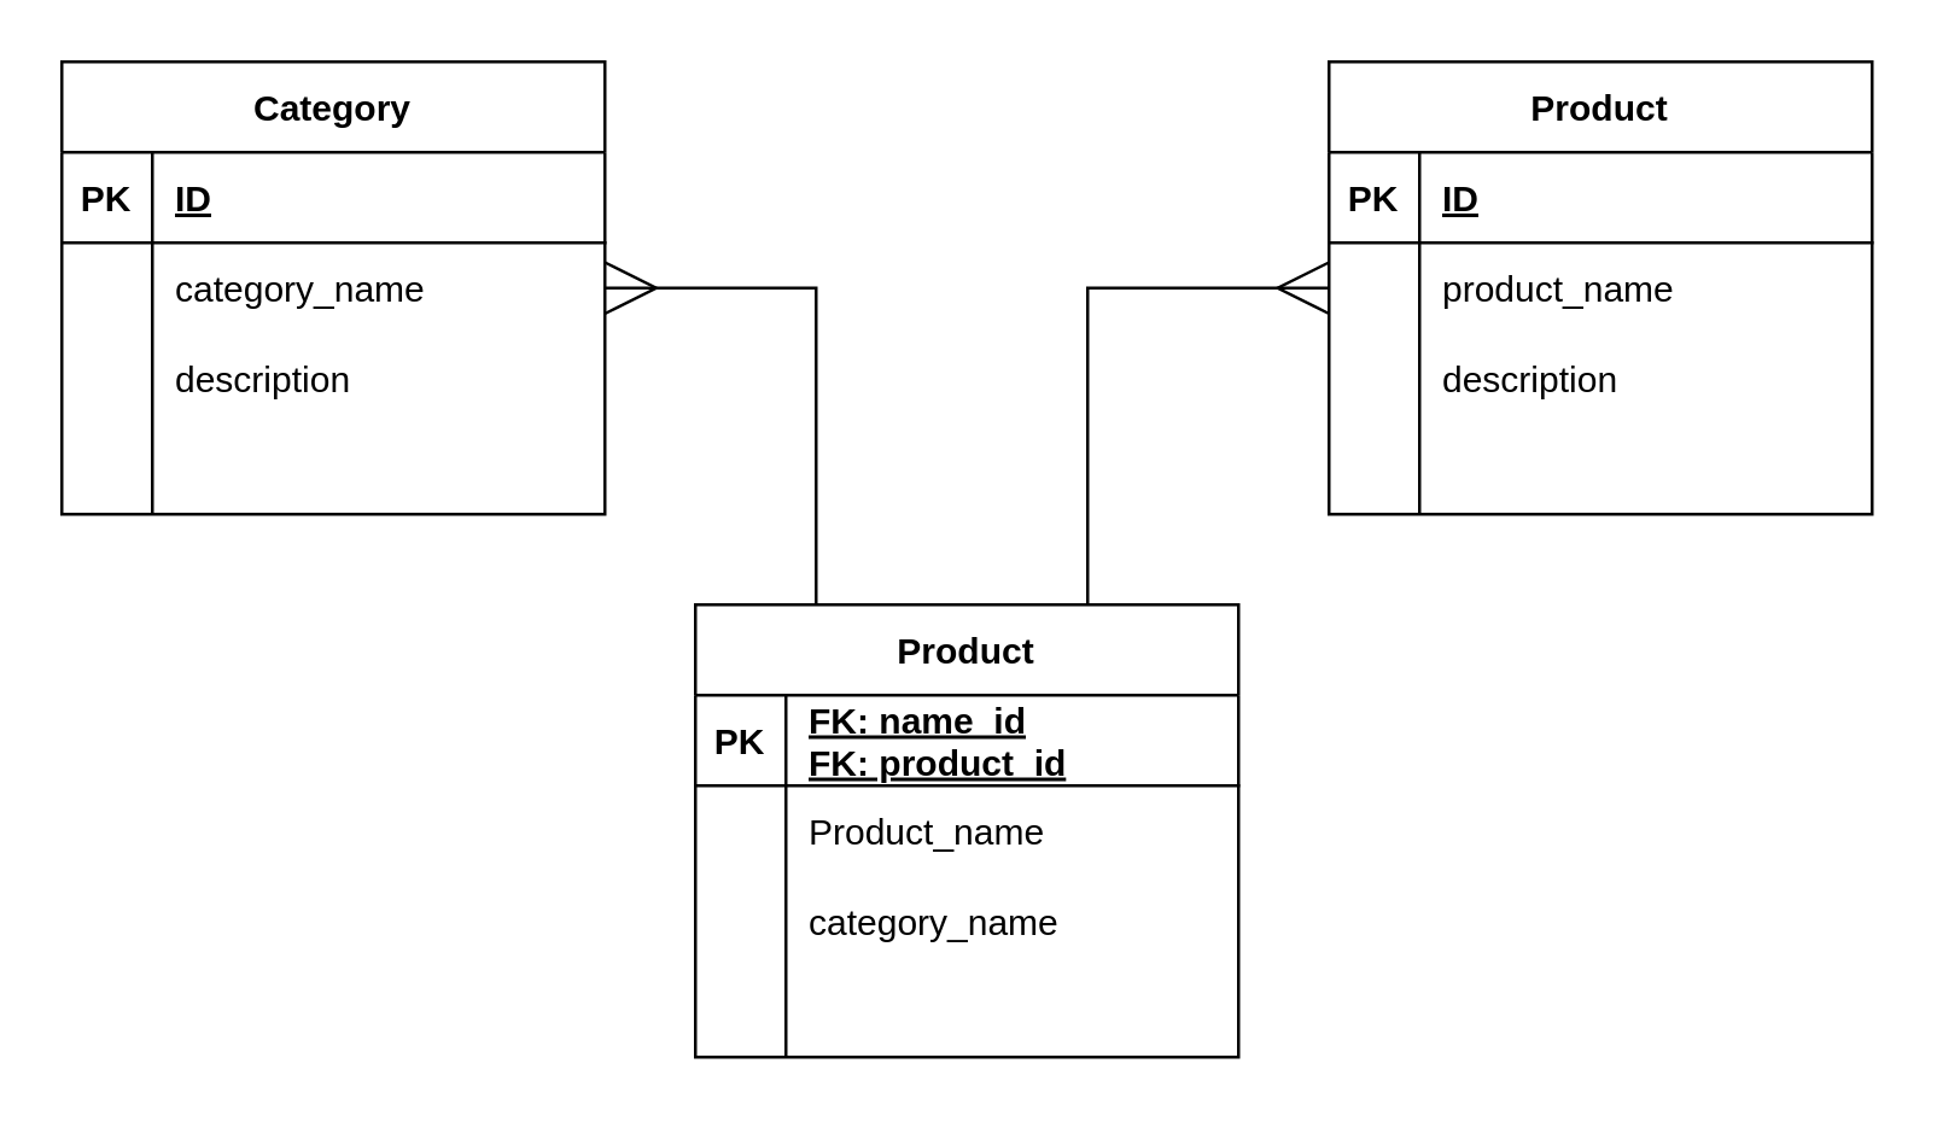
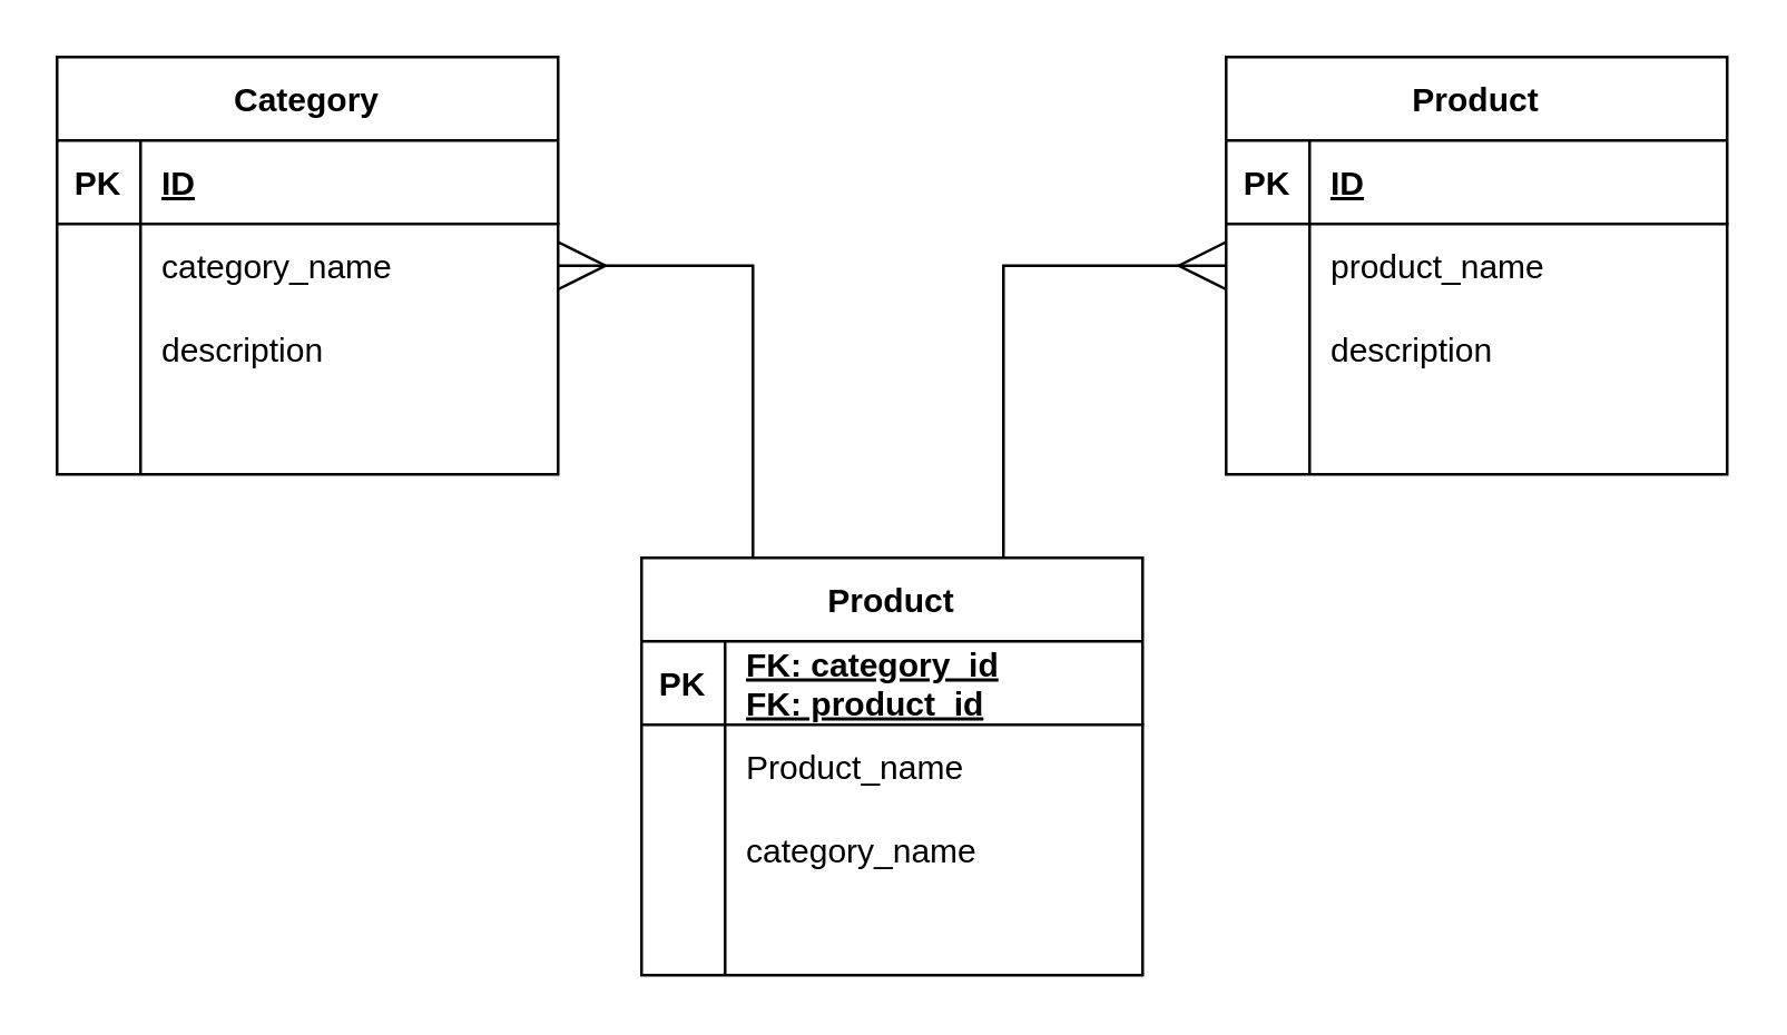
  <mxCell id="0" />
  <mxCell id="1" parent="0" />
  <mxCell id="2" value="Category" style="shape=table;startSize=30;container=1;collapsible=1;childLayout=tableLayout;fixedRows=1;rowLines=0;fontStyle=1;align=center;resizeLast=1;" vertex="1" parent="1"><mxGeometry x="20" y="20" width="180" height="150" as="geometry" /></mxCell>
  <mxCell id="3" value="" style="shape=tableRow;horizontal=0;startSize=0;swimlaneHead=0;swimlaneBody=0;fillColor=none;collapsible=0;dropTarget=0;points=[[0,0.5],[1,0.5]];portConstraint=eastwest;top=0;left=0;right=0;bottom=1;" vertex="1" parent="2"><mxGeometry y="30" width="180" height="30" as="geometry" /></mxCell>
  <mxCell id="4" value="PK" style="shape=partialRectangle;connectable=0;fillColor=none;top=0;left=0;bottom=0;right=0;fontStyle=1;overflow=hidden;" vertex="1" parent="3"><mxGeometry width="30" height="30" as="geometry"><mxRectangle width="30" height="30" as="alternateBounds" /></mxGeometry></mxCell>
  <mxCell id="5" value="ID" style="shape=partialRectangle;connectable=0;fillColor=none;top=0;left=0;bottom=0;right=0;align=left;spacingLeft=6;fontStyle=5;overflow=hidden;" vertex="1" parent="3"><mxGeometry x="30" width="150" height="30" as="geometry"><mxRectangle width="150" height="30" as="alternateBounds" /></mxGeometry></mxCell>
  <mxCell id="6" value="" style="shape=tableRow;horizontal=0;startSize=0;swimlaneHead=0;swimlaneBody=0;fillColor=none;collapsible=0;dropTarget=0;points=[[0,0.5],[1,0.5]];portConstraint=eastwest;top=0;left=0;right=0;bottom=0;" vertex="1" parent="2"><mxGeometry y="60" width="180" height="30" as="geometry" /></mxCell>
  <mxCell id="7" value="" style="shape=partialRectangle;connectable=0;fillColor=none;top=0;left=0;bottom=0;right=0;editable=1;overflow=hidden;" vertex="1" parent="6"><mxGeometry width="30" height="30" as="geometry"><mxRectangle width="30" height="30" as="alternateBounds" /></mxGeometry></mxCell>
  <mxCell id="8" value="category_name" style="shape=partialRectangle;connectable=0;fillColor=none;top=0;left=0;bottom=0;right=0;align=left;spacingLeft=6;overflow=hidden;" vertex="1" parent="6"><mxGeometry x="30" width="150" height="30" as="geometry"><mxRectangle width="150" height="30" as="alternateBounds" /></mxGeometry></mxCell>
  <mxCell id="9" value="" style="shape=tableRow;horizontal=0;startSize=0;swimlaneHead=0;swimlaneBody=0;fillColor=none;collapsible=0;dropTarget=0;points=[[0,0.5],[1,0.5]];portConstraint=eastwest;top=0;left=0;right=0;bottom=0;" vertex="1" parent="2"><mxGeometry y="90" width="180" height="30" as="geometry" /></mxCell>
  <mxCell id="10" value="" style="shape=partialRectangle;connectable=0;fillColor=none;top=0;left=0;bottom=0;right=0;editable=1;overflow=hidden;" vertex="1" parent="9"><mxGeometry width="30" height="30" as="geometry"><mxRectangle width="30" height="30" as="alternateBounds" /></mxGeometry></mxCell>
  <mxCell id="11" value="description" style="shape=partialRectangle;connectable=0;fillColor=none;top=0;left=0;bottom=0;right=0;align=left;spacingLeft=6;overflow=hidden;" vertex="1" parent="9"><mxGeometry x="30" width="150" height="30" as="geometry"><mxRectangle width="150" height="30" as="alternateBounds" /></mxGeometry></mxCell>
  <mxCell id="12" value="" style="shape=tableRow;horizontal=0;startSize=0;swimlaneHead=0;swimlaneBody=0;fillColor=none;collapsible=0;dropTarget=0;points=[[0,0.5],[1,0.5]];portConstraint=eastwest;top=0;left=0;right=0;bottom=0;" vertex="1" parent="2"><mxGeometry y="120" width="180" height="30" as="geometry" /></mxCell>
  <mxCell id="13" value="" style="shape=partialRectangle;connectable=0;fillColor=none;top=0;left=0;bottom=0;right=0;editable=1;overflow=hidden;" vertex="1" parent="12"><mxGeometry width="30" height="30" as="geometry"><mxRectangle width="30" height="30" as="alternateBounds" /></mxGeometry></mxCell>
  <mxCell id="14" value="" style="shape=partialRectangle;connectable=0;fillColor=none;top=0;left=0;bottom=0;right=0;align=left;spacingLeft=6;overflow=hidden;" vertex="1" parent="12"><mxGeometry x="30" width="150" height="30" as="geometry"><mxRectangle width="150" height="30" as="alternateBounds" /></mxGeometry></mxCell>
  <mxCell id="15" value="Product" style="shape=table;startSize=30;container=1;collapsible=1;childLayout=tableLayout;fixedRows=1;rowLines=0;fontStyle=1;align=center;resizeLast=1;" vertex="1" parent="1"><mxGeometry x="440" y="20" width="180" height="150" as="geometry" /></mxCell>
  <mxCell id="16" value="" style="shape=tableRow;horizontal=0;startSize=0;swimlaneHead=0;swimlaneBody=0;fillColor=none;collapsible=0;dropTarget=0;points=[[0,0.5],[1,0.5]];portConstraint=eastwest;top=0;left=0;right=0;bottom=1;" vertex="1" parent="15"><mxGeometry y="30" width="180" height="30" as="geometry" /></mxCell>
  <mxCell id="17" value="PK" style="shape=partialRectangle;connectable=0;fillColor=none;top=0;left=0;bottom=0;right=0;fontStyle=1;overflow=hidden;" vertex="1" parent="16"><mxGeometry width="30" height="30" as="geometry"><mxRectangle width="30" height="30" as="alternateBounds" /></mxGeometry></mxCell>
  <mxCell id="18" value="ID" style="shape=partialRectangle;connectable=0;fillColor=none;top=0;left=0;bottom=0;right=0;align=left;spacingLeft=6;fontStyle=5;overflow=hidden;" vertex="1" parent="16"><mxGeometry x="30" width="150" height="30" as="geometry"><mxRectangle width="150" height="30" as="alternateBounds" /></mxGeometry></mxCell>
  <mxCell id="19" value="" style="shape=tableRow;horizontal=0;startSize=0;swimlaneHead=0;swimlaneBody=0;fillColor=none;collapsible=0;dropTarget=0;points=[[0,0.5],[1,0.5]];portConstraint=eastwest;top=0;left=0;right=0;bottom=0;" vertex="1" parent="15"><mxGeometry y="60" width="180" height="30" as="geometry" /></mxCell>
  <mxCell id="20" value="" style="shape=partialRectangle;connectable=0;fillColor=none;top=0;left=0;bottom=0;right=0;editable=1;overflow=hidden;" vertex="1" parent="19"><mxGeometry width="30" height="30" as="geometry"><mxRectangle width="30" height="30" as="alternateBounds" /></mxGeometry></mxCell>
  <mxCell id="21" value="product_name" style="shape=partialRectangle;connectable=0;fillColor=none;top=0;left=0;bottom=0;right=0;align=left;spacingLeft=6;overflow=hidden;" vertex="1" parent="19"><mxGeometry x="30" width="150" height="30" as="geometry"><mxRectangle width="150" height="30" as="alternateBounds" /></mxGeometry></mxCell>
  <mxCell id="22" value="" style="shape=tableRow;horizontal=0;startSize=0;swimlaneHead=0;swimlaneBody=0;fillColor=none;collapsible=0;dropTarget=0;points=[[0,0.5],[1,0.5]];portConstraint=eastwest;top=0;left=0;right=0;bottom=0;" vertex="1" parent="15"><mxGeometry y="90" width="180" height="30" as="geometry" /></mxCell>
  <mxCell id="23" value="" style="shape=partialRectangle;connectable=0;fillColor=none;top=0;left=0;bottom=0;right=0;editable=1;overflow=hidden;" vertex="1" parent="22"><mxGeometry width="30" height="30" as="geometry"><mxRectangle width="30" height="30" as="alternateBounds" /></mxGeometry></mxCell>
  <mxCell id="24" value="description" style="shape=partialRectangle;connectable=0;fillColor=none;top=0;left=0;bottom=0;right=0;align=left;spacingLeft=6;overflow=hidden;" vertex="1" parent="22"><mxGeometry x="30" width="150" height="30" as="geometry"><mxRectangle width="150" height="30" as="alternateBounds" /></mxGeometry></mxCell>
  <mxCell id="25" value="" style="shape=tableRow;horizontal=0;startSize=0;swimlaneHead=0;swimlaneBody=0;fillColor=none;collapsible=0;dropTarget=0;points=[[0,0.5],[1,0.5]];portConstraint=eastwest;top=0;left=0;right=0;bottom=0;" vertex="1" parent="15"><mxGeometry y="120" width="180" height="30" as="geometry" /></mxCell>
  <mxCell id="26" value="" style="shape=partialRectangle;connectable=0;fillColor=none;top=0;left=0;bottom=0;right=0;editable=1;overflow=hidden;" vertex="1" parent="25"><mxGeometry width="30" height="30" as="geometry"><mxRectangle width="30" height="30" as="alternateBounds" /></mxGeometry></mxCell>
  <mxCell id="27" value="" style="shape=partialRectangle;connectable=0;fillColor=none;top=0;left=0;bottom=0;right=0;align=left;spacingLeft=6;overflow=hidden;" vertex="1" parent="25"><mxGeometry x="30" width="150" height="30" as="geometry"><mxRectangle width="150" height="30" as="alternateBounds" /></mxGeometry></mxCell>
  <mxCell id="28" style="edgeStyle=orthogonalEdgeStyle;rounded=0;orthogonalLoop=1;jettySize=auto;html=1;entryX=0;entryY=0.5;entryDx=0;entryDy=0;endArrow=ERmany;endFill=0;endSize=15;" edge="1" parent="1" source="30" target="19"><mxGeometry relative="1" as="geometry"><Array as="points"><mxPoint x="360" y="95" /></Array></mxGeometry></mxCell>
  <mxCell id="29" style="edgeStyle=orthogonalEdgeStyle;rounded=0;orthogonalLoop=1;jettySize=auto;html=1;endArrow=ERmany;endFill=0;endSize=15;" edge="1" parent="1" source="30" target="6"><mxGeometry relative="1" as="geometry"><Array as="points"><mxPoint x="270" y="95" /></Array></mxGeometry></mxCell>
  <mxCell id="30" value="Product" style="shape=table;startSize=30;container=1;collapsible=1;childLayout=tableLayout;fixedRows=1;rowLines=0;fontStyle=1;align=center;resizeLast=1;" vertex="1" parent="1"><mxGeometry x="230" y="200" width="180" height="150" as="geometry" /></mxCell>
  <mxCell id="31" value="" style="shape=tableRow;horizontal=0;startSize=0;swimlaneHead=0;swimlaneBody=0;fillColor=none;collapsible=0;dropTarget=0;points=[[0,0.5],[1,0.5]];portConstraint=eastwest;top=0;left=0;right=0;bottom=1;" vertex="1" parent="30"><mxGeometry y="30" width="180" height="30" as="geometry" /></mxCell>
  <mxCell id="32" value="PK" style="shape=partialRectangle;connectable=0;fillColor=none;top=0;left=0;bottom=0;right=0;fontStyle=1;overflow=hidden;" vertex="1" parent="31"><mxGeometry width="30" height="30" as="geometry"><mxRectangle width="30" height="30" as="alternateBounds" /></mxGeometry></mxCell>
- <mxCell id="33" value="FK: name_id&#10;FK: product_id" style="shape=partialRectangle;connectable=0;fillColor=none;top=0;left=0;bottom=0;right=0;align=left;spacingLeft=6;fontStyle=5;overflow=hidden;" vertex="1" parent="31"><mxGeometry x="30" width="150" height="30" as="geometry"><mxRectangle width="150" height="30" as="alternateBounds" /></mxGeometry></mxCell>
+ <mxCell id="33" value="FK: category_id&#10;FK: product_id" style="shape=partialRectangle;connectable=0;fillColor=none;top=0;left=0;bottom=0;right=0;align=left;spacingLeft=6;fontStyle=5;overflow=hidden;" vertex="1" parent="31"><mxGeometry x="30" width="150" height="30" as="geometry"><mxRectangle width="150" height="30" as="alternateBounds" /></mxGeometry></mxCell>
  <mxCell id="34" value="" style="shape=tableRow;horizontal=0;startSize=0;swimlaneHead=0;swimlaneBody=0;fillColor=none;collapsible=0;dropTarget=0;points=[[0,0.5],[1,0.5]];portConstraint=eastwest;top=0;left=0;right=0;bottom=0;" vertex="1" parent="30"><mxGeometry y="60" width="180" height="30" as="geometry" /></mxCell>
  <mxCell id="35" value="" style="shape=partialRectangle;connectable=0;fillColor=none;top=0;left=0;bottom=0;right=0;editable=1;overflow=hidden;" vertex="1" parent="34"><mxGeometry width="30" height="30" as="geometry"><mxRectangle width="30" height="30" as="alternateBounds" /></mxGeometry></mxCell>
  <mxCell id="36" value="Product_name" style="shape=partialRectangle;connectable=0;fillColor=none;top=0;left=0;bottom=0;right=0;align=left;spacingLeft=6;overflow=hidden;" vertex="1" parent="34"><mxGeometry x="30" width="150" height="30" as="geometry"><mxRectangle width="150" height="30" as="alternateBounds" /></mxGeometry></mxCell>
  <mxCell id="37" value="" style="shape=tableRow;horizontal=0;startSize=0;swimlaneHead=0;swimlaneBody=0;fillColor=none;collapsible=0;dropTarget=0;points=[[0,0.5],[1,0.5]];portConstraint=eastwest;top=0;left=0;right=0;bottom=0;" vertex="1" parent="30"><mxGeometry y="90" width="180" height="30" as="geometry" /></mxCell>
  <mxCell id="38" value="" style="shape=partialRectangle;connectable=0;fillColor=none;top=0;left=0;bottom=0;right=0;editable=1;overflow=hidden;" vertex="1" parent="37"><mxGeometry width="30" height="30" as="geometry"><mxRectangle width="30" height="30" as="alternateBounds" /></mxGeometry></mxCell>
  <mxCell id="39" value="category_name" style="shape=partialRectangle;connectable=0;fillColor=none;top=0;left=0;bottom=0;right=0;align=left;spacingLeft=6;overflow=hidden;" vertex="1" parent="37"><mxGeometry x="30" width="150" height="30" as="geometry"><mxRectangle width="150" height="30" as="alternateBounds" /></mxGeometry></mxCell>
  <mxCell id="40" value="" style="shape=tableRow;horizontal=0;startSize=0;swimlaneHead=0;swimlaneBody=0;fillColor=none;collapsible=0;dropTarget=0;points=[[0,0.5],[1,0.5]];portConstraint=eastwest;top=0;left=0;right=0;bottom=0;" vertex="1" parent="30"><mxGeometry y="120" width="180" height="30" as="geometry" /></mxCell>
  <mxCell id="41" value="" style="shape=partialRectangle;connectable=0;fillColor=none;top=0;left=0;bottom=0;right=0;editable=1;overflow=hidden;" vertex="1" parent="40"><mxGeometry width="30" height="30" as="geometry"><mxRectangle width="30" height="30" as="alternateBounds" /></mxGeometry></mxCell>
  <mxCell id="42" value="" style="shape=partialRectangle;connectable=0;fillColor=none;top=0;left=0;bottom=0;right=0;align=left;spacingLeft=6;overflow=hidden;" vertex="1" parent="40"><mxGeometry x="30" width="150" height="30" as="geometry"><mxRectangle width="150" height="30" as="alternateBounds" /></mxGeometry></mxCell>
